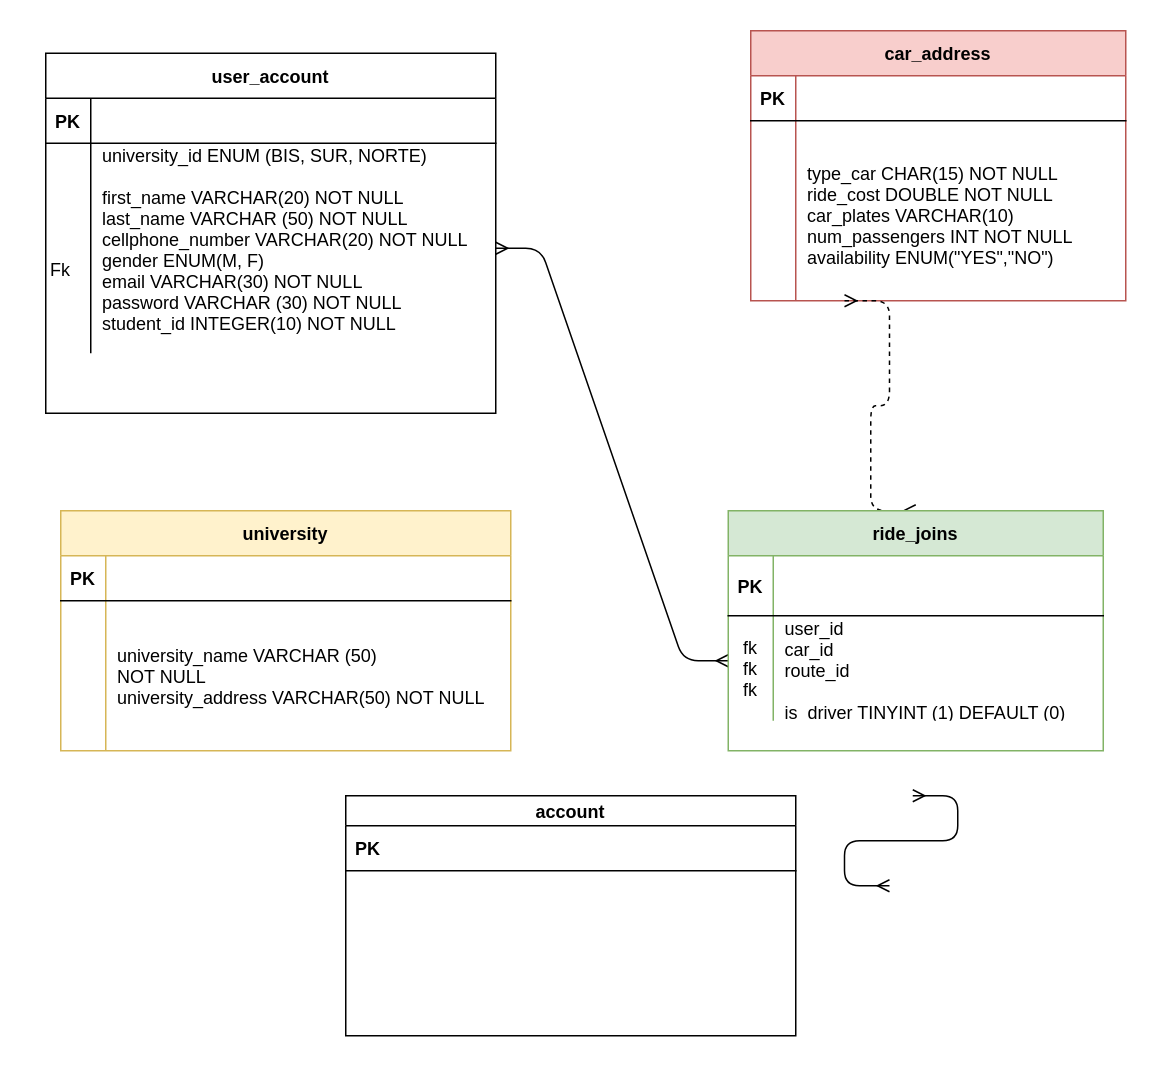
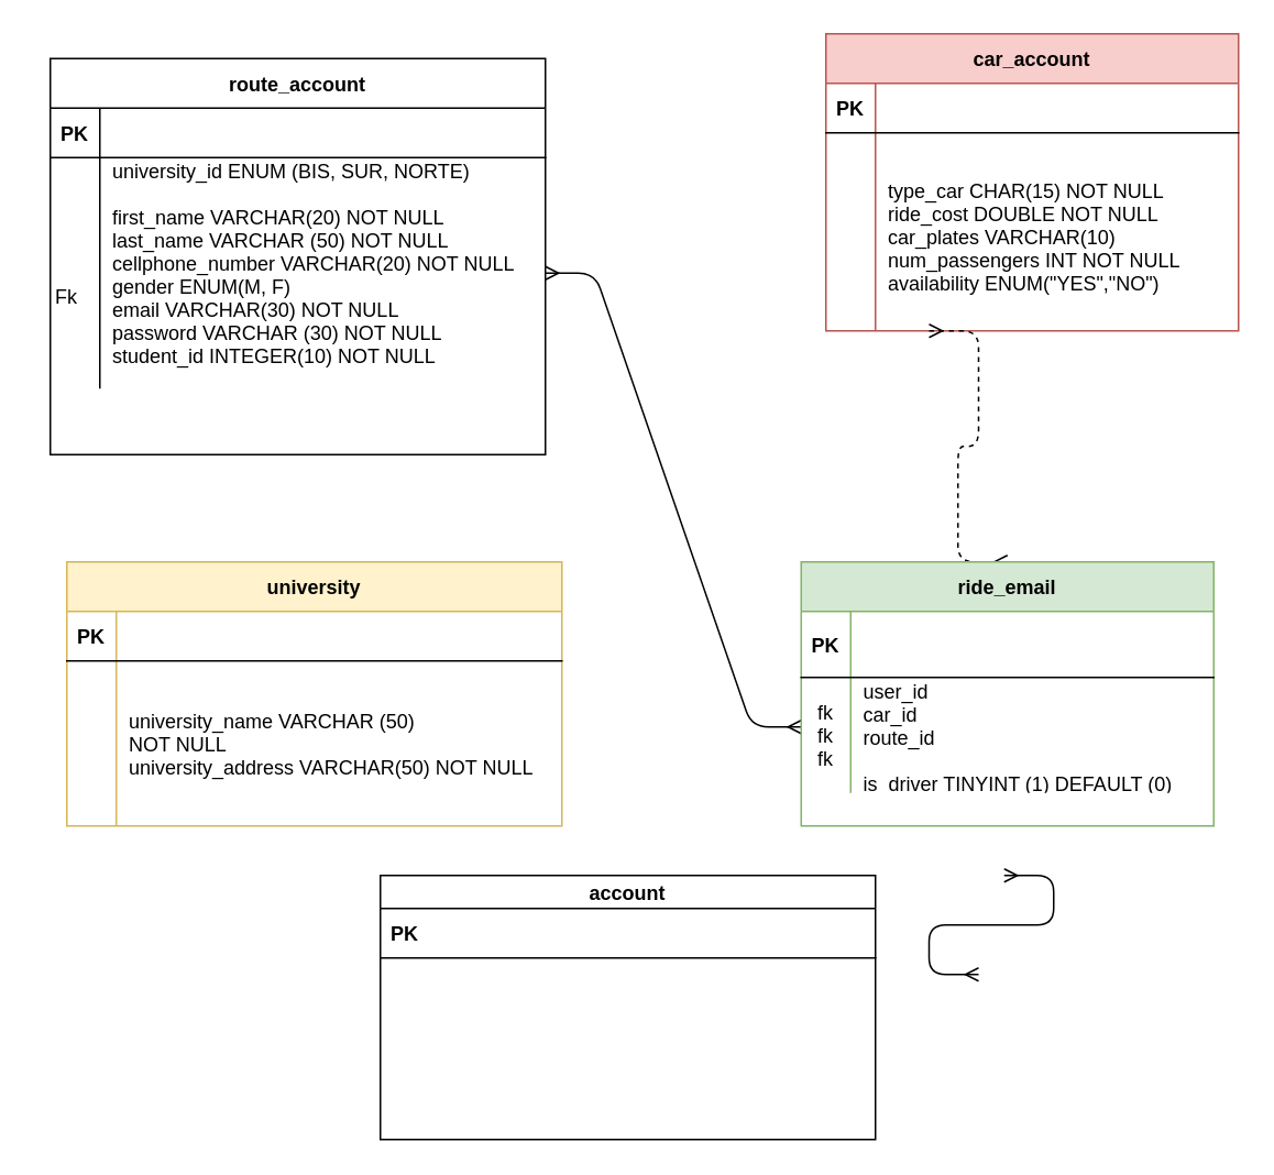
  <mxCell id="0" />
  <mxCell id="1" parent="0" />
  <mxCell id="2" value="Fk" style="text;html=1;strokeColor=none;fillColor=none;align=center;verticalAlign=middle;whiteSpace=wrap;rounded=0;" parent="1" vertex="1"><mxGeometry x="20" y="170" width="40" height="20" as="geometry" /></mxCell>
- <mxCell id="3" value="car_address" style="shape=table;startSize=30;container=1;collapsible=1;childLayout=tableLayout;fixedRows=1;rowLines=0;fontStyle=1;align=center;resizeLast=1;fillColor=#f8cecc;strokeColor=#b85450;" parent="1" vertex="1"><mxGeometry x="500" y="20" width="250" height="180" as="geometry" /></mxCell>
+ <mxCell id="3" value="car_account" style="shape=table;startSize=30;container=1;collapsible=1;childLayout=tableLayout;fixedRows=1;rowLines=0;fontStyle=1;align=center;resizeLast=1;fillColor=#f8cecc;strokeColor=#b85450;" parent="1" vertex="1"><mxGeometry x="500" y="20" width="250" height="180" as="geometry" /></mxCell>
  <mxCell id="4" value="" style="shape=partialRectangle;collapsible=0;dropTarget=0;pointerEvents=0;fillColor=none;points=[[0,0.5],[1,0.5]];portConstraint=eastwest;top=0;left=0;right=0;bottom=1;" parent="3" vertex="1"><mxGeometry y="30" width="250" height="30" as="geometry" /></mxCell>
  <mxCell id="5" value="PK" style="shape=partialRectangle;overflow=hidden;connectable=0;fillColor=none;top=0;left=0;bottom=0;right=0;fontStyle=1;" parent="4" vertex="1"><mxGeometry width="30" height="30" as="geometry" /></mxCell>
  <mxCell id="6" value="" style="shape=partialRectangle;collapsible=0;dropTarget=0;pointerEvents=0;fillColor=none;points=[[0,0.5],[1,0.5]];portConstraint=eastwest;top=0;left=0;right=0;bottom=0;" parent="3" vertex="1"><mxGeometry y="60" width="250" height="20" as="geometry" /></mxCell>
  <mxCell id="7" value="" style="shape=partialRectangle;overflow=hidden;connectable=0;fillColor=none;top=0;left=0;bottom=0;right=0;" parent="6" vertex="1"><mxGeometry width="30" height="20" as="geometry" /></mxCell>
  <mxCell id="8" value="" style="shape=partialRectangle;overflow=hidden;connectable=0;fillColor=none;top=0;left=0;bottom=0;right=0;align=left;spacingLeft=6;" parent="6" vertex="1"><mxGeometry x="30" width="220" height="20" as="geometry" /></mxCell>
  <mxCell id="9" value="" style="shape=partialRectangle;collapsible=0;dropTarget=0;pointerEvents=0;fillColor=none;points=[[0,0.5],[1,0.5]];portConstraint=eastwest;top=0;left=0;right=0;bottom=0;" parent="3" vertex="1"><mxGeometry y="80" width="250" height="100" as="geometry" /></mxCell>
  <mxCell id="10" value="" style="shape=partialRectangle;overflow=hidden;connectable=0;fillColor=none;top=0;left=0;bottom=0;right=0;" parent="9" vertex="1"><mxGeometry width="30" height="100" as="geometry" /></mxCell>
  <mxCell id="11" value="type_car CHAR(15) NOT NULL&#10;ride_cost DOUBLE NOT NULL&#10;car_plates VARCHAR(10)&#10;num_passengers INT NOT NULL&#10;availability ENUM(&quot;YES&quot;,&quot;NO&quot;)&#10;" style="shape=partialRectangle;overflow=hidden;connectable=0;fillColor=none;top=0;left=0;bottom=0;right=0;align=left;spacingLeft=6;" parent="9" vertex="1"><mxGeometry x="30" width="220" height="100" as="geometry" /></mxCell>
  <mxCell id="12" value="" style="edgeStyle=entityRelationEdgeStyle;fontSize=12;html=1;endArrow=ERmany;startArrow=ERmany;" parent="1" source="17" edge="1"><mxGeometry width="100" height="100" relative="1" as="geometry"><mxPoint x="300" y="280" as="sourcePoint" /><mxPoint x="485" y="440" as="targetPoint" /></mxGeometry></mxCell>
  <mxCell id="13" value="" style="edgeStyle=entityRelationEdgeStyle;fontSize=12;html=1;endArrow=ERmany;startArrow=ERmany;entryX=0.5;entryY=0;entryDx=0;entryDy=0;exitX=0.25;exitY=1;exitDx=0;exitDy=0;dashed=1;" parent="1" source="3" target="27" edge="1"><mxGeometry width="100" height="100" relative="1" as="geometry"><mxPoint x="570" y="300" as="sourcePoint" /><mxPoint x="495" y="450" as="targetPoint" /></mxGeometry></mxCell>
- <mxCell id="14" value="user_account" style="shape=table;startSize=30;container=1;collapsible=1;childLayout=tableLayout;fixedRows=1;rowLines=0;fontStyle=1;align=center;resizeLast=1;" parent="1" vertex="1"><mxGeometry x="30" y="35" width="300" height="240" as="geometry" /></mxCell>
+ <mxCell id="14" value="route_account" style="shape=table;startSize=30;container=1;collapsible=1;childLayout=tableLayout;fixedRows=1;rowLines=0;fontStyle=1;align=center;resizeLast=1;" parent="1" vertex="1"><mxGeometry x="30" y="35" width="300" height="240" as="geometry" /></mxCell>
  <mxCell id="15" value="" style="shape=partialRectangle;collapsible=0;dropTarget=0;pointerEvents=0;fillColor=none;points=[[0,0.5],[1,0.5]];portConstraint=eastwest;top=0;left=0;right=0;bottom=1;" parent="14" vertex="1"><mxGeometry y="30" width="300" height="30" as="geometry" /></mxCell>
  <mxCell id="16" value="PK" style="shape=partialRectangle;overflow=hidden;connectable=0;fillColor=none;top=0;left=0;bottom=0;right=0;fontStyle=1;" parent="15" vertex="1"><mxGeometry width="30" height="30" as="geometry" /></mxCell>
  <mxCell id="17" value="" style="shape=partialRectangle;collapsible=0;dropTarget=0;pointerEvents=0;fillColor=none;points=[[0,0.5],[1,0.5]];portConstraint=eastwest;top=0;left=0;right=0;bottom=0;" parent="14" vertex="1"><mxGeometry y="60" width="300" height="140" as="geometry" /></mxCell>
  <mxCell id="18" value="" style="shape=partialRectangle;overflow=hidden;connectable=0;fillColor=none;top=0;left=0;bottom=0;right=0;" parent="17" vertex="1"><mxGeometry width="30" height="140" as="geometry" /></mxCell>
  <mxCell id="19" value="university_id ENUM (BIS, SUR, NORTE)&#10;&#10;first_name VARCHAR(20) NOT NULL&#10;last_name VARCHAR (50) NOT NULL&#10;cellphone_number VARCHAR(20) NOT NULL&#10;gender ENUM(M, F) &#10;email VARCHAR(30) NOT NULL&#10;password VARCHAR (30) NOT NULL&#10;student_id INTEGER(10) NOT NULL&#10;&#10;&#10;&#10;&#10;&#10;&#10;" style="shape=partialRectangle;overflow=hidden;connectable=0;fillColor=none;top=0;left=0;bottom=0;right=0;align=left;spacingLeft=6;" parent="17" vertex="1"><mxGeometry x="30" width="270" height="140" as="geometry" /></mxCell>
  <mxCell id="20" value="" style="edgeStyle=entityRelationEdgeStyle;fontSize=12;html=1;endArrow=ERmany;startArrow=ERmany;entryX=0.5;entryY=0;entryDx=0;entryDy=0;" parent="1" edge="1"><mxGeometry width="100" height="100" relative="1" as="geometry"><mxPoint x="608" y="530" as="sourcePoint" /><mxPoint x="592.5" y="590" as="targetPoint" /></mxGeometry></mxCell>
  <mxCell id="21" value="university" style="shape=table;startSize=30;container=1;collapsible=1;childLayout=tableLayout;fixedRows=1;rowLines=0;fontStyle=1;align=center;resizeLast=1;fillColor=#fff2cc;strokeColor=#d6b656;" parent="1" vertex="1"><mxGeometry x="40" y="340" width="300" height="160" as="geometry" /></mxCell>
  <mxCell id="22" value="" style="shape=partialRectangle;collapsible=0;dropTarget=0;pointerEvents=0;fillColor=none;points=[[0,0.5],[1,0.5]];portConstraint=eastwest;top=0;left=0;right=0;bottom=1;" parent="21" vertex="1"><mxGeometry y="30" width="300" height="30" as="geometry" /></mxCell>
  <mxCell id="23" value="PK" style="shape=partialRectangle;overflow=hidden;connectable=0;fillColor=none;top=0;left=0;bottom=0;right=0;fontStyle=1;" parent="22" vertex="1"><mxGeometry width="30" height="30" as="geometry" /></mxCell>
  <mxCell id="24" value="" style="shape=partialRectangle;collapsible=0;dropTarget=0;pointerEvents=0;fillColor=none;points=[[0,0.5],[1,0.5]];portConstraint=eastwest;top=0;left=0;right=0;bottom=0;" parent="21" vertex="1"><mxGeometry y="60" width="300" height="100" as="geometry" /></mxCell>
  <mxCell id="25" value="" style="shape=partialRectangle;overflow=hidden;connectable=0;fillColor=none;top=0;left=0;bottom=0;right=0;" parent="24" vertex="1"><mxGeometry width="30" height="100" as="geometry" /></mxCell>
  <mxCell id="26" value="&#10;&#10;university_name VARCHAR (50)&#10;NOT NULL&#10;university_address VARCHAR(50) NOT NULL&#10;&#10;&#10;&#10;&#10;" style="shape=partialRectangle;overflow=hidden;connectable=0;fillColor=none;top=0;left=0;bottom=0;right=0;align=left;spacingLeft=6;" parent="24" vertex="1"><mxGeometry x="30" width="270" height="100" as="geometry" /></mxCell>
- <mxCell id="27" value="ride_joins" style="shape=table;startSize=30;container=1;collapsible=1;childLayout=tableLayout;fixedRows=1;rowLines=0;fontStyle=1;align=center;resizeLast=1;fillColor=#d5e8d4;strokeColor=#82b366;" parent="1" vertex="1"><mxGeometry x="485" y="340" width="250" height="160" as="geometry" /></mxCell>
+ <mxCell id="27" value="ride_email" style="shape=table;startSize=30;container=1;collapsible=1;childLayout=tableLayout;fixedRows=1;rowLines=0;fontStyle=1;align=center;resizeLast=1;fillColor=#d5e8d4;strokeColor=#82b366;" parent="1" vertex="1"><mxGeometry x="485" y="340" width="250" height="160" as="geometry" /></mxCell>
  <mxCell id="28" value="" style="shape=partialRectangle;collapsible=0;dropTarget=0;pointerEvents=0;fillColor=none;points=[[0,0.5],[1,0.5]];portConstraint=eastwest;top=0;left=0;right=0;bottom=1;" parent="27" vertex="1"><mxGeometry y="30" width="250" height="40" as="geometry" /></mxCell>
  <mxCell id="29" value="PK" style="shape=partialRectangle;overflow=hidden;connectable=0;fillColor=none;top=0;left=0;bottom=0;right=0;fontStyle=1;" parent="28" vertex="1"><mxGeometry width="30" height="40" as="geometry" /></mxCell>
  <mxCell id="30" value="" style="shape=partialRectangle;collapsible=0;dropTarget=0;pointerEvents=0;fillColor=none;points=[[0,0.5],[1,0.5]];portConstraint=eastwest;top=0;left=0;right=0;bottom=0;" parent="27" vertex="1"><mxGeometry y="70" width="250" height="70" as="geometry" /></mxCell>
  <mxCell id="31" value="fk&#10;fk&#10;fk" style="shape=partialRectangle;overflow=hidden;connectable=0;fillColor=none;top=0;left=0;bottom=0;right=0;" parent="30" vertex="1"><mxGeometry width="30" height="70" as="geometry" /></mxCell>
  <mxCell id="32" value="user_id&#10;car_id&#10;route_id&#10;&#10;is_driver TINYINT (1) DEFAULT (0)&#10;" style="shape=partialRectangle;overflow=hidden;connectable=0;fillColor=none;top=0;left=0;bottom=0;right=0;align=left;spacingLeft=6;" parent="30" vertex="1"><mxGeometry x="30" width="220" height="70" as="geometry" /></mxCell>
  <mxCell id="33" value="account" style="shape=table;startSize=20;container=1;collapsible=1;childLayout=tableLayout;fixedRows=1;rowLines=0;fontStyle=1;align=center;resizeLast=1;" parent="1" vertex="1"><mxGeometry x="230" y="530" width="300" height="160" as="geometry" /></mxCell>
  <mxCell id="34" value="" style="shape=partialRectangle;collapsible=0;dropTarget=0;pointerEvents=0;fillColor=none;points=[[0,0.5],[1,0.5]];portConstraint=eastwest;top=0;left=0;right=0;bottom=1;" parent="33" vertex="1"><mxGeometry y="20" width="300" height="30" as="geometry" /></mxCell>
  <mxCell id="35" value="PK" style="shape=partialRectangle;overflow=hidden;connectable=0;fillColor=none;top=0;left=0;bottom=0;right=0;fontStyle=1;" parent="34" vertex="1"><mxGeometry width="30" height="30" as="geometry" /></mxCell>
  <mxCell id="36" value="" style="shape=partialRectangle;collapsible=0;dropTarget=0;pointerEvents=0;fillColor=none;points=[[0,0.5],[1,0.5]];portConstraint=eastwest;top=0;left=0;right=0;bottom=0;" parent="33" vertex="1"><mxGeometry y="50" width="300" height="100" as="geometry" /></mxCell>
  <mxCell id="37" value="" style="shape=partialRectangle;overflow=hidden;connectable=0;fillColor=none;top=0;left=0;bottom=0;right=0;" parent="36" vertex="1"><mxGeometry width="30" height="100" as="geometry" /></mxCell>
